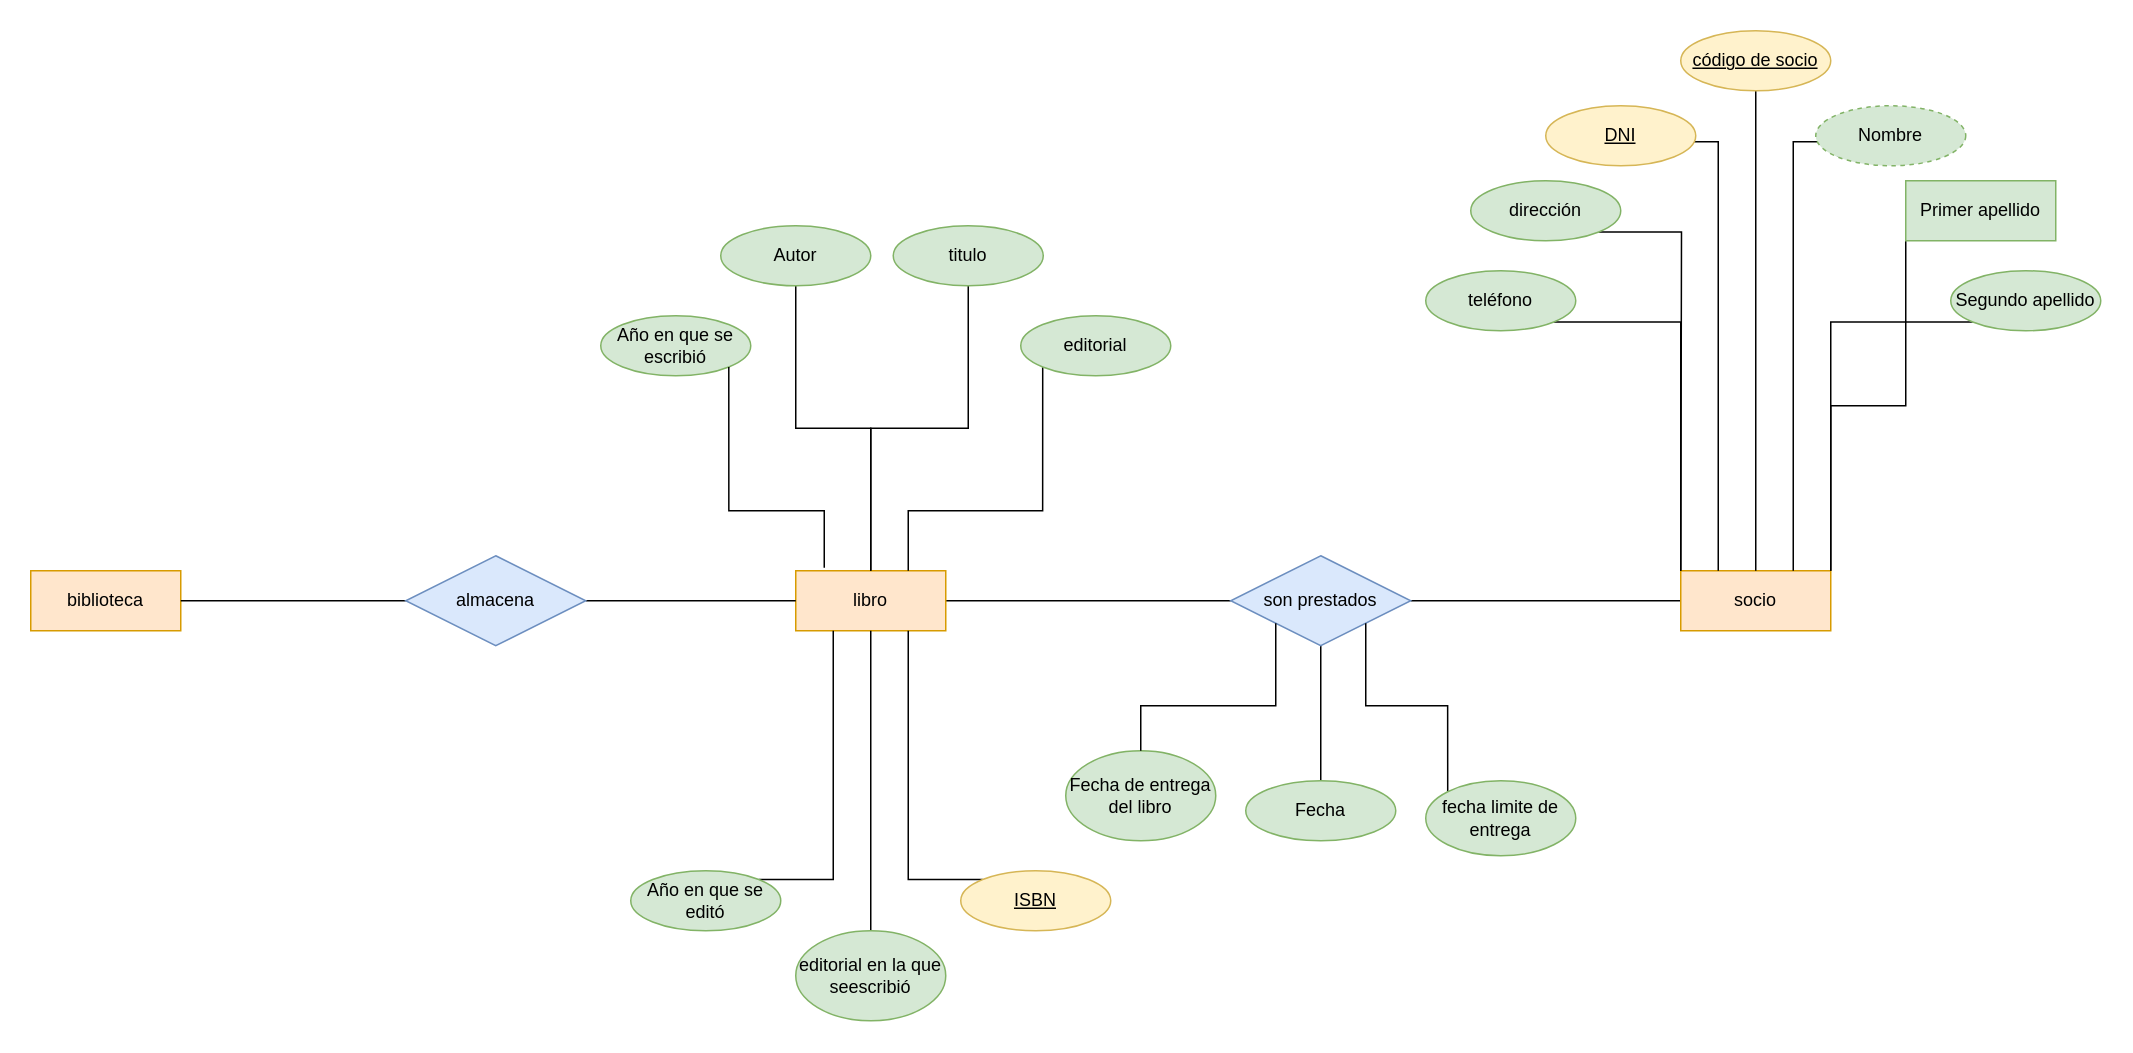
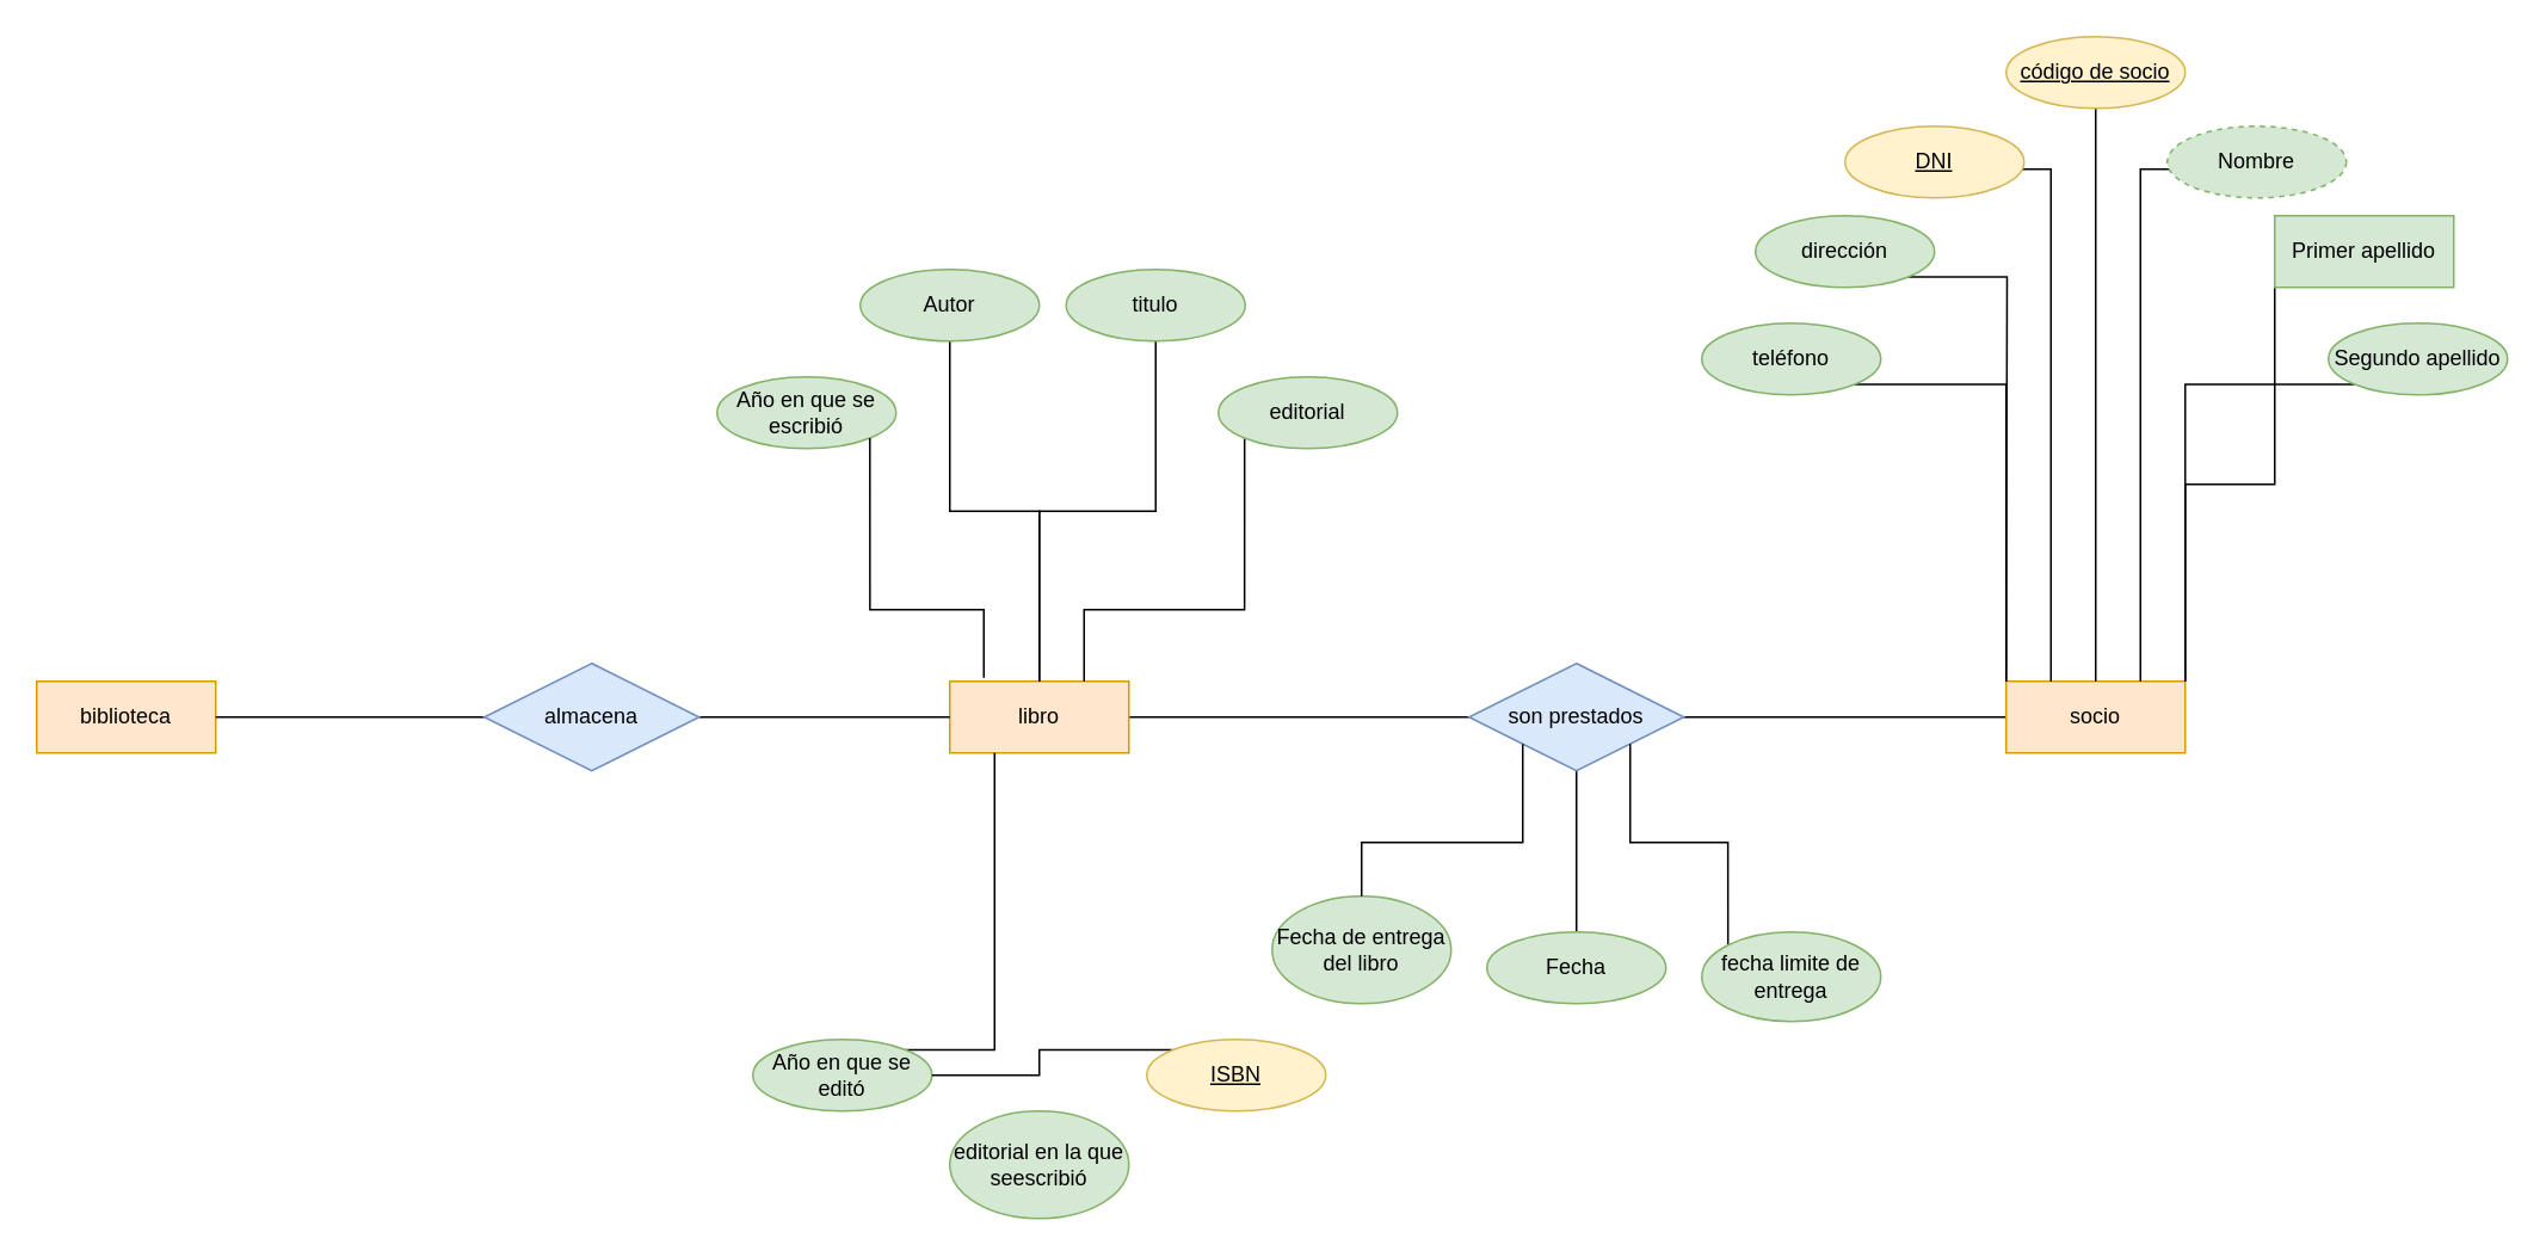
  <mxCell id="0" />
  <mxCell id="1" parent="0" />
  <mxCell id="2" value="biblioteca" style="whiteSpace=wrap;html=1;align=center;fillColor=#ffe6cc;strokeColor=#d79b00;" parent="1" vertex="1"><mxGeometry x="20" y="380" width="100" height="40" as="geometry" /></mxCell>
  <mxCell id="3" style="edgeStyle=orthogonalEdgeStyle;rounded=0;orthogonalLoop=1;jettySize=auto;html=1;entryX=0;entryY=0.5;entryDx=0;entryDy=0;endArrow=none;endFill=0;" parent="1" source="4" target="11" edge="1"><mxGeometry relative="1" as="geometry" /></mxCell>
  <mxCell id="4" value="libro" style="whiteSpace=wrap;html=1;align=center;fillColor=#ffe6cc;strokeColor=#d79b00;" parent="1" vertex="1"><mxGeometry x="530" y="380" width="100" height="40" as="geometry" /></mxCell>
  <mxCell id="5" style="edgeStyle=orthogonalEdgeStyle;rounded=0;orthogonalLoop=1;jettySize=auto;html=1;endArrow=none;endFill=0;" parent="1" source="6" target="11" edge="1"><mxGeometry relative="1" as="geometry" /></mxCell>
  <mxCell id="6" value="socio" style="whiteSpace=wrap;html=1;align=center;fillColor=#ffe6cc;strokeColor=#d79b00;" parent="1" vertex="1"><mxGeometry x="1120" y="380" width="100" height="40" as="geometry" /></mxCell>
  <mxCell id="7" style="edgeStyle=orthogonalEdgeStyle;rounded=0;orthogonalLoop=1;jettySize=auto;html=1;endArrow=none;endFill=0;" parent="1" source="9" target="2" edge="1"><mxGeometry relative="1" as="geometry" /></mxCell>
  <mxCell id="8" style="edgeStyle=orthogonalEdgeStyle;rounded=0;orthogonalLoop=1;jettySize=auto;html=1;entryX=0;entryY=0.5;entryDx=0;entryDy=0;endArrow=none;endFill=0;" parent="1" source="9" target="4" edge="1"><mxGeometry relative="1" as="geometry" /></mxCell>
  <mxCell id="9" value="almacena" style="shape=rhombus;perimeter=rhombusPerimeter;whiteSpace=wrap;html=1;align=center;fillColor=#dae8fc;strokeColor=#6c8ebf;" parent="1" vertex="1"><mxGeometry x="270" y="370" width="120" height="60" as="geometry" /></mxCell>
  <mxCell id="10" style="edgeStyle=orthogonalEdgeStyle;rounded=0;orthogonalLoop=1;jettySize=auto;html=1;endArrow=none;endFill=0;" parent="1" source="11" target="40" edge="1"><mxGeometry relative="1" as="geometry"><mxPoint x="880" y="480" as="targetPoint" /></mxGeometry></mxCell>
  <mxCell id="11" value="son prestados" style="shape=rhombus;perimeter=rhombusPerimeter;whiteSpace=wrap;html=1;align=center;fillColor=#dae8fc;strokeColor=#6c8ebf;" parent="1" vertex="1"><mxGeometry x="820" y="370" width="120" height="60" as="geometry" /></mxCell>
  <mxCell id="12" style="edgeStyle=orthogonalEdgeStyle;rounded=0;orthogonalLoop=1;jettySize=auto;html=1;entryX=0.5;entryY=0;entryDx=0;entryDy=0;endArrow=none;endFill=0;" parent="1" source="13" target="6" edge="1"><mxGeometry relative="1" as="geometry" /></mxCell>
  <mxCell id="13" value="código de socio" style="ellipse;whiteSpace=wrap;html=1;align=center;fontStyle=4;fillColor=#fff2cc;strokeColor=#d6b656;" parent="1" vertex="1"><mxGeometry x="1120" y="20" width="100" height="40" as="geometry" /></mxCell>
  <mxCell id="14" style="edgeStyle=orthogonalEdgeStyle;rounded=0;orthogonalLoop=1;jettySize=auto;html=1;exitX=0;exitY=1;exitDx=0;exitDy=0;entryX=0.75;entryY=0;entryDx=0;entryDy=0;endArrow=none;endFill=0;" parent="1" source="15" target="6" edge="1"><mxGeometry relative="1" as="geometry"><Array as="points"><mxPoint x="1195" y="94" /></Array></mxGeometry></mxCell>
  <mxCell id="15" value="Nombre" style="ellipse;whiteSpace=wrap;html=1;align=center;fillColor=#d5e8d4;strokeColor=#82b366;dashed=1;" parent="1" vertex="1"><mxGeometry x="1210" y="70" width="100" height="40" as="geometry" /></mxCell>
  <mxCell id="16" style="edgeStyle=orthogonalEdgeStyle;rounded=0;orthogonalLoop=1;jettySize=auto;html=1;exitX=0;exitY=1;exitDx=0;exitDy=0;entryX=1;entryY=0;entryDx=0;entryDy=0;endArrow=none;endFill=0;" parent="1" source="17" target="6" edge="1"><mxGeometry relative="1" as="geometry" /></mxCell>
  <mxCell id="17" value="Primer apellido" style="whiteSpace=wrap;html=1;align=center;fillColor=#d5e8d4;strokeColor=#82b366;rounded=0;" parent="1" vertex="1"><mxGeometry x="1270" y="120" width="100" height="40" as="geometry" /></mxCell>
  <mxCell id="18" style="edgeStyle=orthogonalEdgeStyle;rounded=0;orthogonalLoop=1;jettySize=auto;html=1;exitX=0;exitY=1;exitDx=0;exitDy=0;entryX=1;entryY=0;entryDx=0;entryDy=0;endArrow=none;endFill=0;" parent="1" source="19" target="6" edge="1"><mxGeometry relative="1" as="geometry" /></mxCell>
  <mxCell id="19" value="Segundo apellido" style="ellipse;whiteSpace=wrap;html=1;align=center;fillColor=#d5e8d4;strokeColor=#82b366;" parent="1" vertex="1"><mxGeometry x="1300" y="180" width="100" height="40" as="geometry" /></mxCell>
  <mxCell id="20" style="edgeStyle=orthogonalEdgeStyle;rounded=0;orthogonalLoop=1;jettySize=auto;html=1;exitX=1;exitY=1;exitDx=0;exitDy=0;endArrow=none;endFill=0;" parent="1" source="21" edge="1"><mxGeometry relative="1" as="geometry"><mxPoint x="1120" y="380" as="targetPoint" /></mxGeometry></mxCell>
  <mxCell id="21" value="dirección" style="ellipse;whiteSpace=wrap;html=1;align=center;fillColor=#d5e8d4;strokeColor=#82b366;" parent="1" vertex="1"><mxGeometry x="980" y="120" width="100" height="40" as="geometry" /></mxCell>
  <mxCell id="22" style="edgeStyle=orthogonalEdgeStyle;rounded=0;orthogonalLoop=1;jettySize=auto;html=1;exitX=1;exitY=1;exitDx=0;exitDy=0;entryX=0;entryY=0;entryDx=0;entryDy=0;endArrow=none;endFill=0;" parent="1" source="23" target="6" edge="1"><mxGeometry relative="1" as="geometry" /></mxCell>
  <mxCell id="23" value="teléfono" style="ellipse;whiteSpace=wrap;html=1;align=center;fillColor=#d5e8d4;strokeColor=#82b366;" parent="1" vertex="1"><mxGeometry x="950" y="180" width="100" height="40" as="geometry" /></mxCell>
  <mxCell id="24" style="edgeStyle=orthogonalEdgeStyle;rounded=0;orthogonalLoop=1;jettySize=auto;html=1;exitX=1;exitY=1;exitDx=0;exitDy=0;entryX=0.25;entryY=0;entryDx=0;entryDy=0;endArrow=none;endFill=0;" parent="1" source="25" target="6" edge="1"><mxGeometry relative="1" as="geometry"><Array as="points"><mxPoint x="1145" y="94" /></Array></mxGeometry></mxCell>
  <mxCell id="25" value="DNI" style="whiteSpace=wrap;html=1;align=center;fillColor=#fff2cc;strokeColor=#d6b656;shape=ellipse;perimeter=ellipsePerimeter;fontStyle=4;" parent="1" vertex="1"><mxGeometry x="1030" y="70" width="100" height="40" as="geometry" /></mxCell>
  <mxCell id="26" value="Año en que se escribió" style="ellipse;whiteSpace=wrap;html=1;align=center;fillColor=#d5e8d4;strokeColor=#82b366;" parent="1" vertex="1"><mxGeometry x="400" y="210" width="100" height="40" as="geometry" /></mxCell>
  <mxCell id="27" style="edgeStyle=orthogonalEdgeStyle;rounded=0;orthogonalLoop=1;jettySize=auto;html=1;exitX=0.5;exitY=1;exitDx=0;exitDy=0;entryX=0.5;entryY=0;entryDx=0;entryDy=0;endArrow=none;endFill=0;" parent="1" source="28" target="4" edge="1"><mxGeometry relative="1" as="geometry" /></mxCell>
  <mxCell id="28" value="titulo" style="ellipse;whiteSpace=wrap;html=1;align=center;fillColor=#d5e8d4;strokeColor=#82b366;" parent="1" vertex="1"><mxGeometry x="595" y="150" width="100" height="40" as="geometry" /></mxCell>
  <mxCell id="29" style="edgeStyle=orthogonalEdgeStyle;rounded=0;orthogonalLoop=1;jettySize=auto;html=1;exitX=0;exitY=1;exitDx=0;exitDy=0;entryX=0.75;entryY=0;entryDx=0;entryDy=0;endArrow=none;endFill=0;" parent="1" source="30" target="4" edge="1"><mxGeometry relative="1" as="geometry"><Array as="points"><mxPoint x="695" y="340" /><mxPoint x="605" y="340" /></Array></mxGeometry></mxCell>
  <mxCell id="30" value="editorial" style="ellipse;whiteSpace=wrap;html=1;align=center;fillColor=#d5e8d4;strokeColor=#82b366;" parent="1" vertex="1"><mxGeometry x="680" y="210" width="100" height="40" as="geometry" /></mxCell>
  <mxCell id="31" style="edgeStyle=orthogonalEdgeStyle;rounded=0;orthogonalLoop=1;jettySize=auto;html=1;exitX=0.5;exitY=1;exitDx=0;exitDy=0;endArrow=none;endFill=0;" parent="1" source="32" target="4" edge="1"><mxGeometry relative="1" as="geometry" /></mxCell>
  <mxCell id="32" value="Autor" style="ellipse;whiteSpace=wrap;html=1;align=center;fillColor=#d5e8d4;strokeColor=#82b366;" parent="1" vertex="1"><mxGeometry x="480" y="150" width="100" height="40" as="geometry" /></mxCell>
- <mxCell id="33" style="edgeStyle=orthogonalEdgeStyle;rounded=0;orthogonalLoop=1;jettySize=auto;html=1;exitX=0.5;exitY=0;exitDx=0;exitDy=0;endArrow=none;endFill=0;" parent="1" source="34" target="4" edge="1"><mxGeometry relative="1" as="geometry" /></mxCell>
  <mxCell id="34" value="editorial en la que seescribió" style="ellipse;whiteSpace=wrap;html=1;align=center;fillColor=#d5e8d4;strokeColor=#82b366;" parent="1" vertex="1"><mxGeometry x="530" y="620" width="100" height="60" as="geometry" /></mxCell>
  <mxCell id="35" style="edgeStyle=orthogonalEdgeStyle;rounded=0;orthogonalLoop=1;jettySize=auto;html=1;exitX=1;exitY=0;exitDx=0;exitDy=0;entryX=0.25;entryY=1;entryDx=0;entryDy=0;endArrow=none;endFill=0;" parent="1" source="36" target="4" edge="1"><mxGeometry relative="1" as="geometry" /></mxCell>
  <mxCell id="36" value="Año en que se editó" style="ellipse;whiteSpace=wrap;html=1;align=center;fillColor=#d5e8d4;strokeColor=#82b366;" parent="1" vertex="1"><mxGeometry x="420" y="580" width="100" height="40" as="geometry" /></mxCell>
- <mxCell id="37" style="edgeStyle=orthogonalEdgeStyle;rounded=0;orthogonalLoop=1;jettySize=auto;html=1;exitX=0;exitY=0;exitDx=0;exitDy=0;entryX=0.75;entryY=1;entryDx=0;entryDy=0;endArrow=none;endFill=0;" parent="1" source="38" target="4" edge="1"><mxGeometry relative="1" as="geometry" /></mxCell>
+ <mxCell id="37" style="edgeStyle=orthogonalEdgeStyle;rounded=0;orthogonalLoop=1;jettySize=auto;html=1;exitX=0;exitY=0;exitDx=0;exitDy=0;endArrow=none;endFill=0;" parent="1" source="38" target="36" edge="1"><mxGeometry relative="1" as="geometry" /></mxCell>
  <mxCell id="38" value="ISBN" style="whiteSpace=wrap;html=1;align=center;fillColor=#fff2cc;strokeColor=#d6b656;shape=ellipse;perimeter=ellipsePerimeter;fontStyle=4;" parent="1" vertex="1"><mxGeometry x="640" y="580" width="100" height="40" as="geometry" /></mxCell>
  <mxCell id="39" style="edgeStyle=orthogonalEdgeStyle;rounded=0;orthogonalLoop=1;jettySize=auto;html=1;exitX=1;exitY=1;exitDx=0;exitDy=0;entryX=0.19;entryY=-0.05;entryDx=0;entryDy=0;entryPerimeter=0;endArrow=none;endFill=0;" parent="1" source="26" target="4" edge="1"><mxGeometry relative="1" as="geometry"><Array as="points"><mxPoint x="485" y="340" /><mxPoint x="549" y="340" /></Array></mxGeometry></mxCell>
  <mxCell id="40" value="Fecha" style="ellipse;whiteSpace=wrap;html=1;align=center;fillColor=#d5e8d4;strokeColor=#82b366;" parent="1" vertex="1"><mxGeometry x="830" y="520" width="100" height="40" as="geometry" /></mxCell>
  <mxCell id="41" style="edgeStyle=orthogonalEdgeStyle;rounded=0;orthogonalLoop=1;jettySize=auto;html=1;exitX=0;exitY=0;exitDx=0;exitDy=0;entryX=1;entryY=1;entryDx=0;entryDy=0;endArrow=none;endFill=0;" parent="1" source="42" target="11" edge="1"><mxGeometry relative="1" as="geometry"><Array as="points"><mxPoint x="965" y="470" /><mxPoint x="910" y="470" /></Array></mxGeometry></mxCell>
  <mxCell id="42" value="fecha limite de entrega" style="ellipse;whiteSpace=wrap;html=1;align=center;fillColor=#d5e8d4;strokeColor=#82b366;" parent="1" vertex="1"><mxGeometry x="950" y="520" width="100" height="50" as="geometry" /></mxCell>
  <mxCell id="43" value="Fecha de entrega del libro" style="ellipse;whiteSpace=wrap;html=1;align=center;fillColor=#d5e8d4;strokeColor=#82b366;" parent="1" vertex="1"><mxGeometry x="710" y="500" width="100" height="60" as="geometry" /></mxCell>
  <mxCell id="44" style="edgeStyle=orthogonalEdgeStyle;rounded=0;orthogonalLoop=1;jettySize=auto;html=1;entryX=0;entryY=1;entryDx=0;entryDy=0;endArrow=none;endFill=0;" parent="1" source="43" target="11" edge="1"><mxGeometry relative="1" as="geometry"><Array as="points"><mxPoint x="760" y="470" /><mxPoint x="850" y="470" /></Array></mxGeometry></mxCell>
